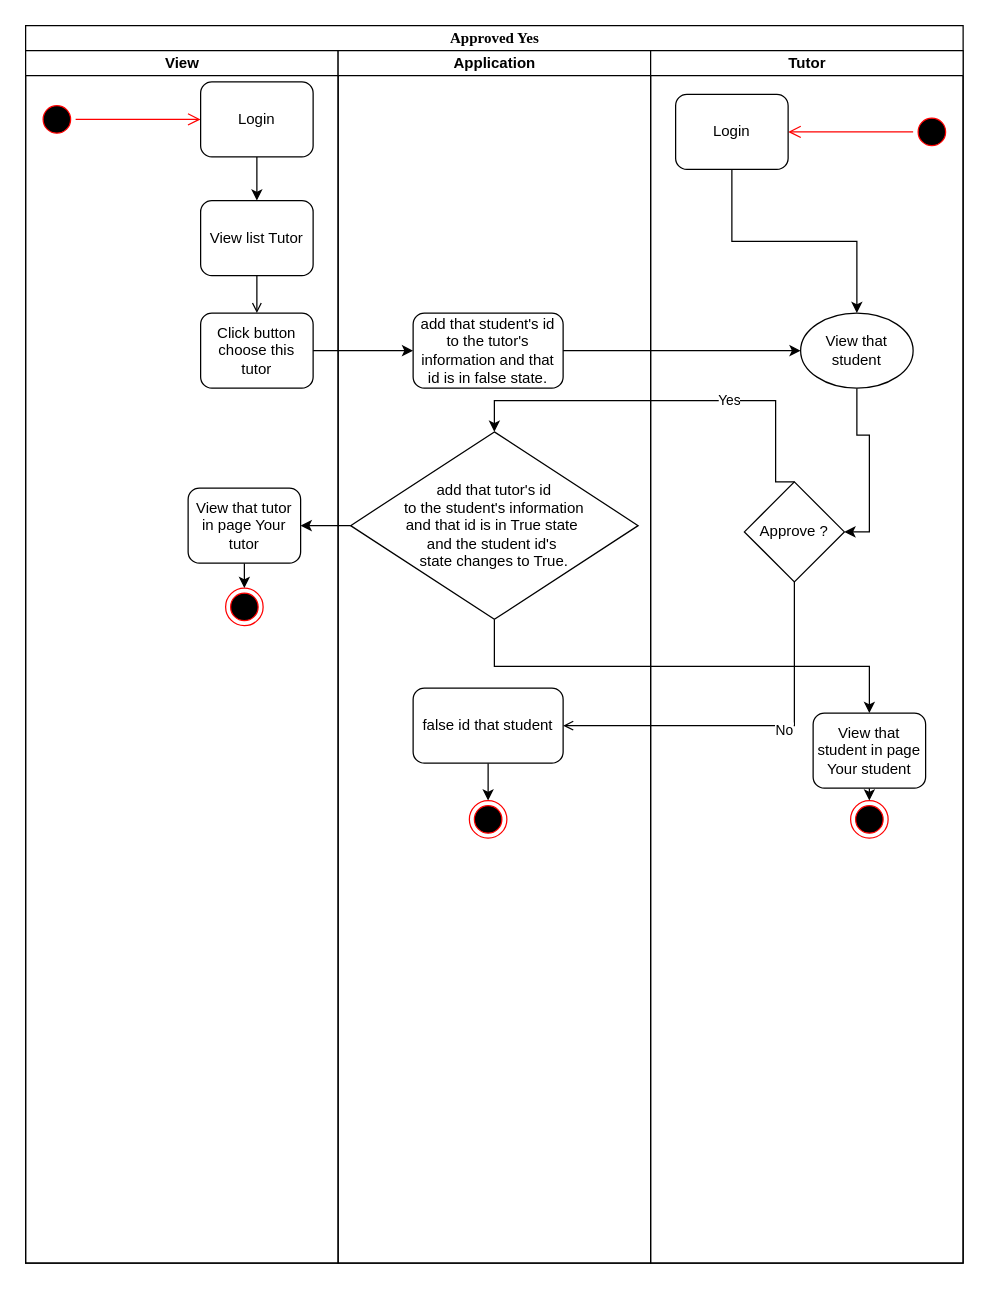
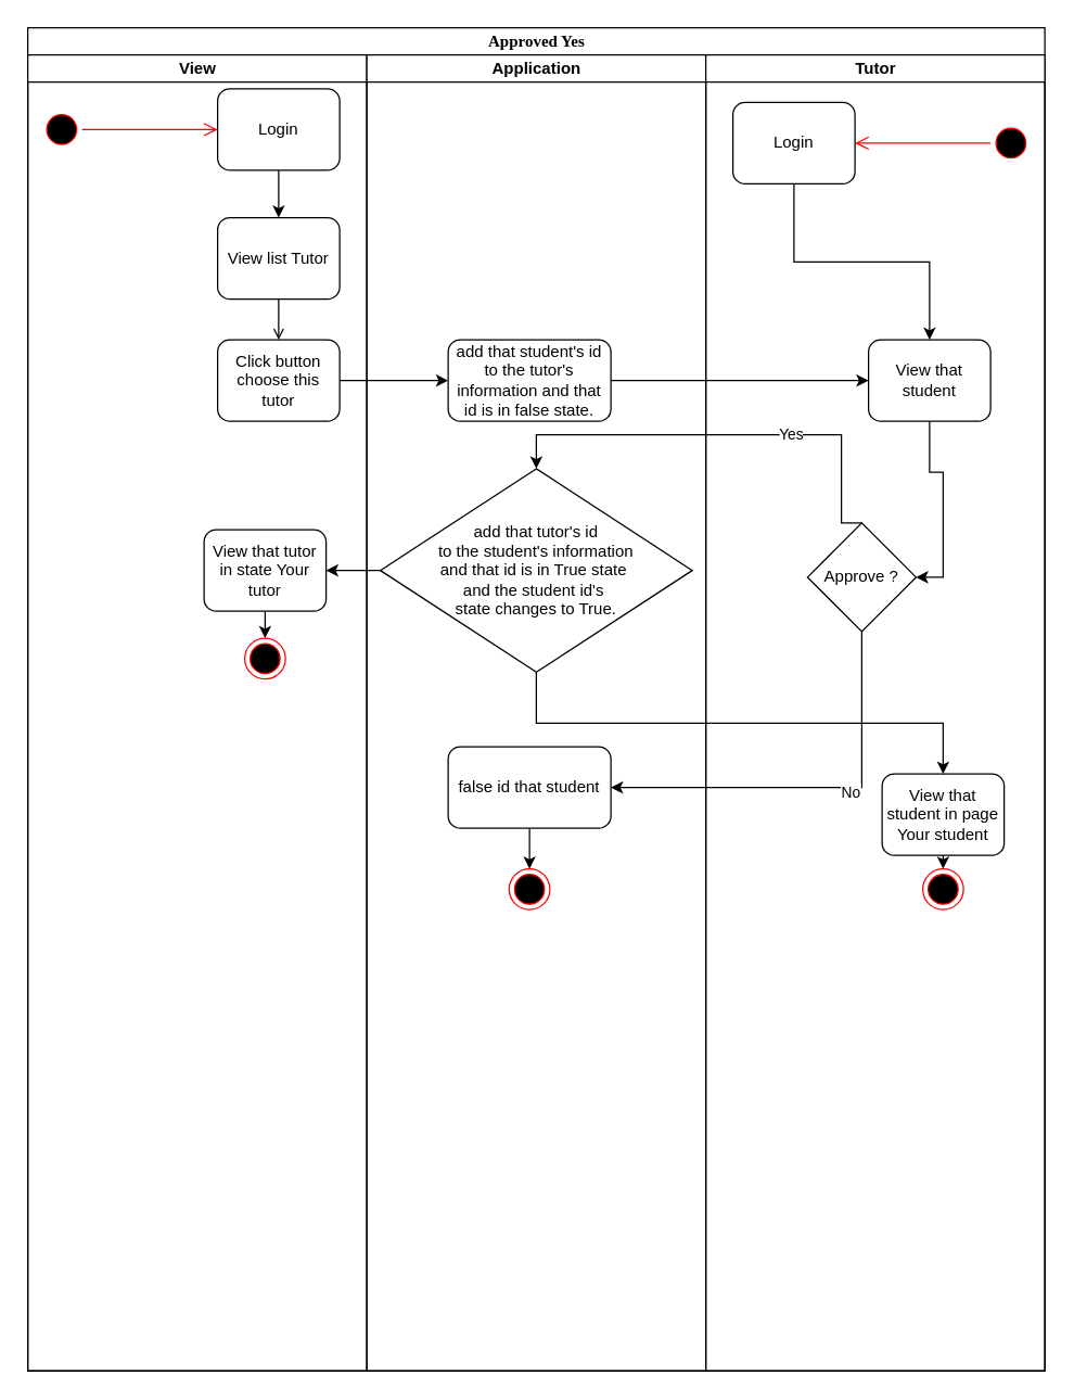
  <mxCell id="0" />
  <mxCell id="1" parent="0" />
  <mxCell id="2" value="Approved Yes" style="swimlane;html=1;childLayout=stackLayout;startSize=20;rounded=0;shadow=0;comic=0;labelBackgroundColor=none;strokeWidth=1;fontFamily=Verdana;fontSize=12;align=center;" parent="1" vertex="1"><mxGeometry x="20" y="20" width="750" height="990" as="geometry" /></mxCell>
  <mxCell id="3" value="View" style="swimlane;html=1;startSize=20;" parent="2" vertex="1"><mxGeometry y="20" width="250" height="970" as="geometry" /></mxCell>
  <mxCell id="4" value="" style="ellipse;html=1;shape=startState;fillColor=#000000;strokeColor=#ff0000;" vertex="1" parent="3"><mxGeometry x="10" y="40" width="30" height="30" as="geometry" /></mxCell>
  <mxCell id="5" value="" style="edgeStyle=orthogonalEdgeStyle;html=1;verticalAlign=bottom;endArrow=open;endSize=8;strokeColor=#ff0000;rounded=0;entryX=0;entryY=0.5;entryDx=0;entryDy=0;" edge="1" source="4" parent="3" target="8"><mxGeometry relative="1" as="geometry"><mxPoint x="105" y="120" as="targetPoint" /></mxGeometry></mxCell>
  <mxCell id="6" value="" style="ellipse;html=1;shape=endState;fillColor=#000000;strokeColor=#ff0000;" vertex="1" parent="3"><mxGeometry x="160" y="430" width="30" height="30" as="geometry" /></mxCell>
  <mxCell id="7" style="edgeStyle=orthogonalEdgeStyle;rounded=0;orthogonalLoop=1;jettySize=auto;html=1;exitX=0.5;exitY=1;exitDx=0;exitDy=0;entryX=0.5;entryY=0;entryDx=0;entryDy=0;" edge="1" parent="3" source="8" target="10"><mxGeometry relative="1" as="geometry" /></mxCell>
  <mxCell id="8" value="Login" style="rounded=1;whiteSpace=wrap;html=1;" vertex="1" parent="3"><mxGeometry x="140" y="25" width="90" height="60" as="geometry" /></mxCell>
  <mxCell id="9" style="edgeStyle=orthogonalEdgeStyle;rounded=0;orthogonalLoop=1;jettySize=auto;html=1;exitX=0.5;exitY=1;exitDx=0;exitDy=0;entryX=0.5;entryY=0;entryDx=0;entryDy=0;endArrow=open;" edge="1" parent="3" source="10" target="11"><mxGeometry relative="1" as="geometry" /></mxCell>
  <mxCell id="10" value="View list Tutor" style="rounded=1;whiteSpace=wrap;html=1;" vertex="1" parent="3"><mxGeometry x="140" y="120" width="90" height="60" as="geometry" /></mxCell>
  <mxCell id="11" value="Click button choose this tutor" style="rounded=1;whiteSpace=wrap;html=1;" vertex="1" parent="3"><mxGeometry x="140" y="210" width="90" height="60" as="geometry" /></mxCell>
  <mxCell id="12" style="edgeStyle=orthogonalEdgeStyle;rounded=0;orthogonalLoop=1;jettySize=auto;html=1;exitX=0.5;exitY=1;exitDx=0;exitDy=0;entryX=0.5;entryY=0;entryDx=0;entryDy=0;" edge="1" parent="3" source="13" target="6"><mxGeometry relative="1" as="geometry" /></mxCell>
- <mxCell id="13" value="View that tutor in page Your tutor" style="rounded=1;whiteSpace=wrap;html=1;" vertex="1" parent="3"><mxGeometry x="130" y="350" width="90" height="60" as="geometry" /></mxCell>
+ <mxCell id="13" value="View that tutor in state Your tutor" style="rounded=1;whiteSpace=wrap;html=1;" vertex="1" parent="3"><mxGeometry x="130" y="350" width="90" height="60" as="geometry" /></mxCell>
  <mxCell id="14" value="Application" style="swimlane;html=1;startSize=20;" parent="2" vertex="1"><mxGeometry x="250" y="20" width="250" height="970" as="geometry" /></mxCell>
  <mxCell id="15" value="add that student's id to the tutor's information and that id is in false state." style="rounded=1;whiteSpace=wrap;html=1;" vertex="1" parent="14"><mxGeometry x="60" y="210" width="120" height="60" as="geometry" /></mxCell>
  <mxCell id="16" style="edgeStyle=orthogonalEdgeStyle;rounded=0;orthogonalLoop=1;jettySize=auto;html=1;exitX=0.5;exitY=1;exitDx=0;exitDy=0;entryX=0.5;entryY=0;entryDx=0;entryDy=0;" edge="1" parent="14" source="17" target="18"><mxGeometry relative="1" as="geometry" /></mxCell>
  <mxCell id="17" value="false id that student" style="rounded=1;whiteSpace=wrap;html=1;" vertex="1" parent="14"><mxGeometry x="60" y="510" width="120" height="60" as="geometry" /></mxCell>
  <mxCell id="18" value="" style="ellipse;html=1;shape=endState;fillColor=#000000;strokeColor=#ff0000;" vertex="1" parent="14"><mxGeometry x="105" y="600" width="30" height="30" as="geometry" /></mxCell>
  <mxCell id="19" value="add that tutor's id&lt;div&gt;&amp;nbsp;to the student's information&amp;nbsp;&lt;/div&gt;&lt;div&gt;and that id is in True state&amp;nbsp;&lt;/div&gt;&lt;div&gt;and the student id's&amp;nbsp;&lt;/div&gt;&lt;div&gt;state changes to True.&lt;/div&gt;" style="rhombus;whiteSpace=wrap;html=1;" vertex="1" parent="14"><mxGeometry x="10" y="305" width="230" height="150" as="geometry" /></mxCell>
  <mxCell id="20" value="Tutor" style="swimlane;html=1;startSize=20;" parent="2" vertex="1"><mxGeometry x="500" y="20" width="250" height="970" as="geometry" /></mxCell>
  <mxCell id="21" value="" style="ellipse;html=1;shape=startState;fillColor=#000000;strokeColor=#ff0000;" vertex="1" parent="20"><mxGeometry x="210" y="50" width="30" height="30" as="geometry" /></mxCell>
  <mxCell id="22" value="" style="edgeStyle=orthogonalEdgeStyle;html=1;verticalAlign=bottom;endArrow=open;endSize=8;strokeColor=#ff0000;rounded=0;entryX=1;entryY=0.5;entryDx=0;entryDy=0;" edge="1" source="21" parent="20" target="25"><mxGeometry relative="1" as="geometry"><mxPoint x="125" y="130" as="targetPoint" /></mxGeometry></mxCell>
  <mxCell id="23" value="" style="ellipse;html=1;shape=endState;fillColor=#000000;strokeColor=#ff0000;" vertex="1" parent="20"><mxGeometry x="160" y="600" width="30" height="30" as="geometry" /></mxCell>
  <mxCell id="24" value="" style="edgeStyle=orthogonalEdgeStyle;rounded=0;orthogonalLoop=1;jettySize=auto;html=1;exitX=0.5;exitY=1;exitDx=0;exitDy=0;" edge="1" parent="20" source="25" target="27"><mxGeometry relative="1" as="geometry" /></mxCell>
  <mxCell id="25" value="Login" style="rounded=1;whiteSpace=wrap;html=1;" vertex="1" parent="20"><mxGeometry x="20" y="35" width="90" height="60" as="geometry" /></mxCell>
  <mxCell id="26" style="edgeStyle=orthogonalEdgeStyle;rounded=0;orthogonalLoop=1;jettySize=auto;html=1;exitX=0.5;exitY=1;exitDx=0;exitDy=0;entryX=1;entryY=0.5;entryDx=0;entryDy=0;" edge="1" parent="20" source="27" target="28"><mxGeometry relative="1" as="geometry" /></mxCell>
- <mxCell id="27" value="View that student" style="ellipse;whiteSpace=wrap;html=1;" vertex="1" parent="20"><mxGeometry x="120" y="210" width="90" height="60" as="geometry" /></mxCell>
+ <mxCell id="27" value="View that student" style="rounded=1;whiteSpace=wrap;html=1;" vertex="1" parent="20"><mxGeometry x="120" y="210" width="90" height="60" as="geometry" /></mxCell>
  <mxCell id="28" value="Approve ?" style="rhombus;whiteSpace=wrap;html=1;" vertex="1" parent="20"><mxGeometry x="75" y="345" width="80" height="80" as="geometry" /></mxCell>
  <mxCell id="29" style="edgeStyle=orthogonalEdgeStyle;rounded=0;orthogonalLoop=1;jettySize=auto;html=1;exitX=0.5;exitY=1;exitDx=0;exitDy=0;entryX=0.5;entryY=0;entryDx=0;entryDy=0;" edge="1" parent="20" source="30" target="23"><mxGeometry relative="1" as="geometry" /></mxCell>
  <mxCell id="30" value="View that student in page Your student" style="rounded=1;whiteSpace=wrap;html=1;" vertex="1" parent="20"><mxGeometry x="130" y="530" width="90" height="60" as="geometry" /></mxCell>
  <mxCell id="31" style="edgeStyle=orthogonalEdgeStyle;rounded=0;orthogonalLoop=1;jettySize=auto;html=1;exitX=0.5;exitY=0;exitDx=0;exitDy=0;" edge="1" parent="2" source="28" target="19"><mxGeometry relative="1" as="geometry"><mxPoint x="445" y="340.0" as="targetPoint" /><Array as="points"><mxPoint x="600" y="300" /><mxPoint x="375" y="300" /></Array></mxGeometry></mxCell>
  <mxCell id="32" value="Yes" style="edgeLabel;html=1;align=center;verticalAlign=middle;resizable=0;points=[];" vertex="1" connectable="0" parent="31"><mxGeometry x="-0.286" y="-1" relative="1" as="geometry"><mxPoint as="offset" /></mxGeometry></mxCell>
- <mxCell id="33" style="edgeStyle=orthogonalEdgeStyle;rounded=0;orthogonalLoop=1;jettySize=auto;html=1;exitX=0.5;exitY=1;exitDx=0;exitDy=0;entryX=1;entryY=0.5;entryDx=0;entryDy=0;endArrow=open;" edge="1" parent="2" source="28" target="17"><mxGeometry relative="1" as="geometry" /></mxCell>
+ <mxCell id="33" style="edgeStyle=orthogonalEdgeStyle;rounded=0;orthogonalLoop=1;jettySize=auto;html=1;exitX=0.5;exitY=1;exitDx=0;exitDy=0;entryX=1;entryY=0.5;entryDx=0;entryDy=0;" edge="1" parent="2" source="28" target="17"><mxGeometry relative="1" as="geometry" /></mxCell>
  <mxCell id="34" value="No" style="edgeLabel;html=1;align=center;verticalAlign=middle;resizable=0;points=[];" vertex="1" connectable="0" parent="33"><mxGeometry x="-0.175" y="3" relative="1" as="geometry"><mxPoint as="offset" /></mxGeometry></mxCell>
  <mxCell id="35" style="edgeStyle=orthogonalEdgeStyle;rounded=0;orthogonalLoop=1;jettySize=auto;html=1;exitX=1;exitY=0.5;exitDx=0;exitDy=0;" edge="1" parent="2" source="15" target="27"><mxGeometry relative="1" as="geometry" /></mxCell>
  <mxCell id="36" style="edgeStyle=orthogonalEdgeStyle;rounded=0;orthogonalLoop=1;jettySize=auto;html=1;exitX=1;exitY=0.5;exitDx=0;exitDy=0;entryX=0;entryY=0.5;entryDx=0;entryDy=0;" edge="1" parent="2" source="11" target="15"><mxGeometry relative="1" as="geometry" /></mxCell>
  <mxCell id="37" style="edgeStyle=orthogonalEdgeStyle;rounded=0;orthogonalLoop=1;jettySize=auto;html=1;exitX=0;exitY=0.5;exitDx=0;exitDy=0;entryX=1;entryY=0.5;entryDx=0;entryDy=0;" edge="1" parent="2" source="19" target="13"><mxGeometry relative="1" as="geometry" /></mxCell>
  <mxCell id="38" style="edgeStyle=orthogonalEdgeStyle;rounded=0;orthogonalLoop=1;jettySize=auto;html=1;exitX=0.5;exitY=1;exitDx=0;exitDy=0;entryX=0.5;entryY=0;entryDx=0;entryDy=0;" edge="1" parent="2" source="19" target="30"><mxGeometry relative="1" as="geometry" /></mxCell>
